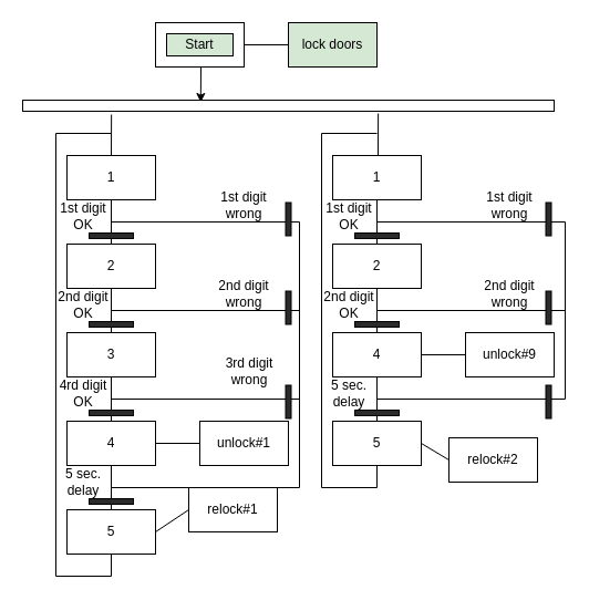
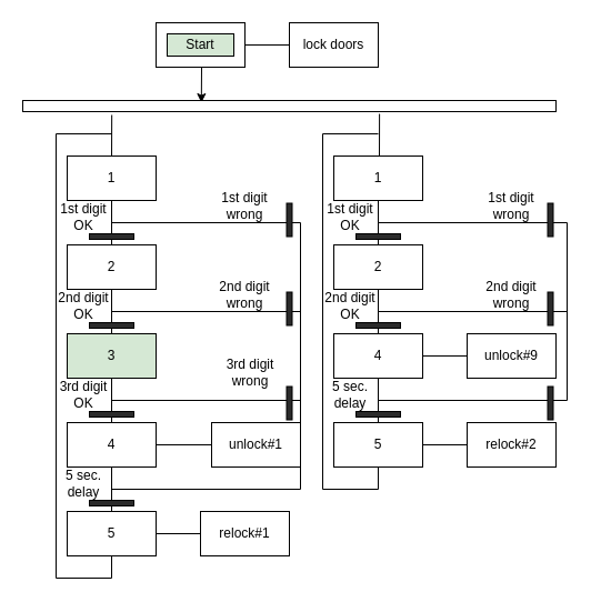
  <mxCell id="0" />
  <mxCell id="1" parent="0" />
  <mxCell id="2" value="" style="rounded=0;whiteSpace=wrap;html=1;" vertex="1" parent="1"><mxGeometry x="140" y="20" width="80" height="40" as="geometry" /></mxCell>
  <mxCell id="3" style="edgeStyle=orthogonalEdgeStyle;rounded=0;orthogonalLoop=1;jettySize=auto;html=1;entryX=0.335;entryY=0.2;entryDx=0;entryDy=0;entryPerimeter=0;" edge="1" parent="1" target="6"><mxGeometry relative="1" as="geometry"><mxPoint x="181" y="60" as="sourcePoint" /></mxGeometry></mxCell>
  <mxCell id="4" value="Start" style="rounded=0;whiteSpace=wrap;html=1;fillColor=#d5e8d4;" vertex="1" parent="1"><mxGeometry x="150" y="30" width="60" height="20" as="geometry" /></mxCell>
- <mxCell id="5" value="lock doors" style="rounded=0;whiteSpace=wrap;html=1;fillColor=#d5e8d4;" vertex="1" parent="1"><mxGeometry x="260" y="20" width="80" height="40" as="geometry" /></mxCell>
+ <mxCell id="5" value="lock doors" style="rounded=0;whiteSpace=wrap;html=1;" vertex="1" parent="1"><mxGeometry x="260" y="20" width="80" height="40" as="geometry" /></mxCell>
  <mxCell id="6" value="" style="rounded=0;whiteSpace=wrap;html=1;" vertex="1" parent="1"><mxGeometry x="20" y="90" width="480" height="10" as="geometry" /></mxCell>
  <mxCell id="7" value="" style="endArrow=none;html=1;rounded=0;exitX=1;exitY=0.5;exitDx=0;exitDy=0;entryX=0;entryY=0.5;entryDx=0;entryDy=0;" edge="1" parent="1" source="2" target="5"><mxGeometry width="50" height="50" relative="1" as="geometry"><mxPoint x="370" y="70" as="sourcePoint" /><mxPoint x="420" y="20" as="targetPoint" /></mxGeometry></mxCell>
  <mxCell id="8" value="1" style="rounded=0;whiteSpace=wrap;html=1;" vertex="1" parent="1"><mxGeometry x="60" y="140" width="80" height="40" as="geometry" /></mxCell>
  <mxCell id="9" value="1" style="rounded=0;whiteSpace=wrap;html=1;" vertex="1" parent="1"><mxGeometry x="300" y="140" width="80" height="40" as="geometry" /></mxCell>
  <mxCell id="10" value="2" style="rounded=0;whiteSpace=wrap;html=1;" vertex="1" parent="1"><mxGeometry x="60" y="220" width="80" height="40" as="geometry" /></mxCell>
  <mxCell id="11" value="2" style="rounded=0;whiteSpace=wrap;html=1;" vertex="1" parent="1"><mxGeometry x="300" y="220" width="80" height="40" as="geometry" /></mxCell>
- <mxCell id="12" value="3" style="rounded=0;whiteSpace=wrap;html=1;" vertex="1" parent="1"><mxGeometry x="60" y="300" width="80" height="40" as="geometry" /></mxCell>
+ <mxCell id="12" value="3" style="rounded=0;whiteSpace=wrap;html=1;fillColor=#d5e8d4;" vertex="1" parent="1"><mxGeometry x="60" y="300" width="80" height="40" as="geometry" /></mxCell>
  <mxCell id="13" value="4" style="rounded=0;whiteSpace=wrap;html=1;" vertex="1" parent="1"><mxGeometry x="60" y="380" width="80" height="40" as="geometry" /></mxCell>
  <mxCell id="14" value="5" style="rounded=0;whiteSpace=wrap;html=1;" vertex="1" parent="1"><mxGeometry x="60" y="460" width="80" height="40" as="geometry" /></mxCell>
  <mxCell id="15" value="4" style="rounded=0;whiteSpace=wrap;html=1;" vertex="1" parent="1"><mxGeometry x="300" y="300" width="80" height="40" as="geometry" /></mxCell>
  <mxCell id="16" value="5" style="rounded=0;whiteSpace=wrap;html=1;" vertex="1" parent="1"><mxGeometry x="300" y="380" width="80" height="40" as="geometry" /></mxCell>
- <mxCell id="17" value="unlock#1" style="rounded=0;whiteSpace=wrap;html=1;" vertex="1" parent="1"><mxGeometry x="180" y="380" width="80" height="40" as="geometry" /></mxCell>
- <mxCell id="18" value="relock#1" style="rounded=0;whiteSpace=wrap;html=1;" vertex="1" parent="1"><mxGeometry x="170" y="440" width="80" height="40" as="geometry" /></mxCell>
- <mxCell id="19" value="relock#2" style="rounded=0;whiteSpace=wrap;html=1;" vertex="1" parent="1"><mxGeometry x="405" y="395" width="80" height="40" as="geometry" /></mxCell>
+ <mxCell id="17" value="unlock#1" style="rounded=0;whiteSpace=wrap;html=1;" vertex="1" parent="1"><mxGeometry x="190" y="380" width="80" height="40" as="geometry" /></mxCell>
+ <mxCell id="18" value="relock#1" style="rounded=0;whiteSpace=wrap;html=1;" vertex="1" parent="1"><mxGeometry x="180" y="460" width="80" height="40" as="geometry" /></mxCell>
+ <mxCell id="19" value="relock#2" style="rounded=0;whiteSpace=wrap;html=1;" vertex="1" parent="1"><mxGeometry x="420" y="380" width="80" height="40" as="geometry" /></mxCell>
  <mxCell id="20" value="unlock#9" style="rounded=0;whiteSpace=wrap;html=1;" vertex="1" parent="1"><mxGeometry x="420" y="300" width="80" height="40" as="geometry" /></mxCell>
  <mxCell id="21" value="" style="endArrow=none;html=1;rounded=0;entryX=0;entryY=0.5;entryDx=0;entryDy=0;exitX=1;exitY=0.5;exitDx=0;exitDy=0;" edge="1" parent="1" source="13" target="17"><mxGeometry width="50" height="50" relative="1" as="geometry"><mxPoint x="-30" y="390" as="sourcePoint" /><mxPoint x="20" y="340" as="targetPoint" /></mxGeometry></mxCell>
  <mxCell id="22" value="" style="endArrow=none;html=1;rounded=0;entryX=0;entryY=0.5;entryDx=0;entryDy=0;exitX=1;exitY=0.5;exitDx=0;exitDy=0;" edge="1" parent="1" source="14" target="18"><mxGeometry width="50" height="50" relative="1" as="geometry"><mxPoint x="-40" y="450" as="sourcePoint" /><mxPoint x="10" y="400" as="targetPoint" /></mxGeometry></mxCell>
  <mxCell id="23" value="" style="endArrow=none;html=1;rounded=0;exitX=1;exitY=0.5;exitDx=0;exitDy=0;entryX=0;entryY=0.5;entryDx=0;entryDy=0;" edge="1" parent="1" source="15" target="20"><mxGeometry width="50" height="50" relative="1" as="geometry"><mxPoint x="430" y="260" as="sourcePoint" /><mxPoint x="480" y="210" as="targetPoint" /></mxGeometry></mxCell>
  <mxCell id="24" value="" style="endArrow=none;html=1;rounded=0;exitX=1;exitY=0.5;exitDx=0;exitDy=0;entryX=0;entryY=0.5;entryDx=0;entryDy=0;" edge="1" parent="1" source="16" target="19"><mxGeometry width="50" height="50" relative="1" as="geometry"><mxPoint x="370" y="360" as="sourcePoint" /><mxPoint x="420" y="310" as="targetPoint" /></mxGeometry></mxCell>
  <mxCell id="25" value="" style="endArrow=none;html=1;rounded=0;entryX=0.5;entryY=0;entryDx=0;entryDy=0;exitX=0.167;exitY=1.3;exitDx=0;exitDy=0;exitPerimeter=0;" edge="1" parent="1" source="6" target="8"><mxGeometry width="50" height="50" relative="1" as="geometry"><mxPoint x="-90" y="180" as="sourcePoint" /><mxPoint x="-40" y="130" as="targetPoint" /></mxGeometry></mxCell>
  <mxCell id="26" value="" style="endArrow=none;html=1;rounded=0;entryX=0.5;entryY=1;entryDx=0;entryDy=0;" edge="1" parent="1" target="8"><mxGeometry width="50" height="50" relative="1" as="geometry"><mxPoint x="100" y="220" as="sourcePoint" /><mxPoint x="-30" y="210" as="targetPoint" /></mxGeometry></mxCell>
  <mxCell id="27" value="" style="endArrow=none;html=1;rounded=0;entryX=0.5;entryY=1;entryDx=0;entryDy=0;exitX=0.5;exitY=0;exitDx=0;exitDy=0;" edge="1" parent="1" source="12" target="10"><mxGeometry width="50" height="50" relative="1" as="geometry"><mxPoint x="-90" y="340" as="sourcePoint" /><mxPoint x="-40" y="290" as="targetPoint" /></mxGeometry></mxCell>
  <mxCell id="28" value="" style="endArrow=none;html=1;rounded=0;entryX=0.5;entryY=1;entryDx=0;entryDy=0;exitX=0.5;exitY=0;exitDx=0;exitDy=0;" edge="1" parent="1" source="13" target="12"><mxGeometry width="50" height="50" relative="1" as="geometry"><mxPoint x="-100" y="370" as="sourcePoint" /><mxPoint x="-50" y="320" as="targetPoint" /></mxGeometry></mxCell>
  <mxCell id="29" value="" style="endArrow=none;html=1;rounded=0;entryX=0.5;entryY=1;entryDx=0;entryDy=0;exitX=0.5;exitY=0;exitDx=0;exitDy=0;" edge="1" parent="1" source="14" target="13"><mxGeometry width="50" height="50" relative="1" as="geometry"><mxPoint x="-60" y="500" as="sourcePoint" /><mxPoint x="-10" y="450" as="targetPoint" /></mxGeometry></mxCell>
  <mxCell id="30" value="" style="endArrow=none;html=1;rounded=0;entryX=0.5;entryY=1;entryDx=0;entryDy=0;" edge="1" parent="1" target="14"><mxGeometry width="50" height="50" relative="1" as="geometry"><mxPoint x="100" y="120" as="sourcePoint" /><mxPoint x="70" y="600" as="targetPoint" /><Array as="points"><mxPoint x="50" y="120" /><mxPoint x="50" y="520" /><mxPoint x="100" y="520" /></Array></mxGeometry></mxCell>
  <mxCell id="31" value="" style="endArrow=none;html=1;rounded=0;entryX=0.5;entryY=1;entryDx=0;entryDy=0;exitX=0.5;exitY=0;exitDx=0;exitDy=0;" edge="1" parent="1" source="16" target="15"><mxGeometry width="50" height="50" relative="1" as="geometry"><mxPoint x="240" y="650" as="sourcePoint" /><mxPoint x="290" y="600" as="targetPoint" /></mxGeometry></mxCell>
  <mxCell id="32" value="" style="endArrow=none;html=1;rounded=0;entryX=0.5;entryY=1;entryDx=0;entryDy=0;exitX=0.5;exitY=0;exitDx=0;exitDy=0;" edge="1" parent="1" source="15" target="11"><mxGeometry width="50" height="50" relative="1" as="geometry"><mxPoint x="570" y="590" as="sourcePoint" /><mxPoint x="620" y="540" as="targetPoint" /></mxGeometry></mxCell>
  <mxCell id="33" value="" style="endArrow=none;html=1;rounded=0;entryX=0.5;entryY=1;entryDx=0;entryDy=0;exitX=0.5;exitY=0;exitDx=0;exitDy=0;" edge="1" parent="1" source="11" target="9"><mxGeometry width="50" height="50" relative="1" as="geometry"><mxPoint x="410" y="620" as="sourcePoint" /><mxPoint x="460" y="570" as="targetPoint" /></mxGeometry></mxCell>
  <mxCell id="34" value="" style="endArrow=none;html=1;rounded=0;entryX=0.669;entryY=1.2;entryDx=0;entryDy=0;entryPerimeter=0;" edge="1" parent="1" target="6"><mxGeometry width="50" height="50" relative="1" as="geometry"><mxPoint x="341" y="140" as="sourcePoint" /><mxPoint x="370" y="510" as="targetPoint" /></mxGeometry></mxCell>
  <mxCell id="35" value="" style="endArrow=none;html=1;rounded=0;entryX=0.5;entryY=1;entryDx=0;entryDy=0;" edge="1" parent="1" target="16"><mxGeometry width="50" height="50" relative="1" as="geometry"><mxPoint x="340" y="120" as="sourcePoint" /><mxPoint x="340" y="560" as="targetPoint" /><Array as="points"><mxPoint x="290" y="120" /><mxPoint x="290" y="440" /><mxPoint x="340" y="440" /></Array></mxGeometry></mxCell>
  <mxCell id="36" value="" style="endArrow=none;html=1;rounded=0;" edge="1" parent="1"><mxGeometry width="50" height="50" relative="1" as="geometry"><mxPoint x="100" y="440" as="sourcePoint" /><mxPoint x="100" y="200" as="targetPoint" /><Array as="points"><mxPoint x="270" y="440" /><mxPoint x="270" y="200" /></Array></mxGeometry></mxCell>
  <mxCell id="37" value="" style="endArrow=none;html=1;rounded=0;" edge="1" parent="1"><mxGeometry width="50" height="50" relative="1" as="geometry"><mxPoint x="100" y="280" as="sourcePoint" /><mxPoint x="270" y="280" as="targetPoint" /></mxGeometry></mxCell>
  <mxCell id="38" value="" style="endArrow=none;html=1;rounded=0;" edge="1" parent="1"><mxGeometry width="50" height="50" relative="1" as="geometry"><mxPoint x="100" y="360" as="sourcePoint" /><mxPoint x="270" y="360" as="targetPoint" /></mxGeometry></mxCell>
  <mxCell id="39" value="" style="rounded=0;whiteSpace=wrap;html=1;fillStyle=solid;fillColor=#2B2B2B;" vertex="1" parent="1"><mxGeometry x="80" y="210" width="40" height="5" as="geometry" /></mxCell>
  <mxCell id="40" value="" style="rounded=0;whiteSpace=wrap;html=1;fillStyle=solid;fillColor=#2B2B2B;" vertex="1" parent="1"><mxGeometry x="80" y="290" width="40" height="5" as="geometry" /></mxCell>
  <mxCell id="41" value="" style="rounded=0;whiteSpace=wrap;html=1;fillStyle=solid;fillColor=#2B2B2B;" vertex="1" parent="1"><mxGeometry x="80" y="370" width="40" height="5" as="geometry" /></mxCell>
  <mxCell id="42" value="" style="rounded=0;whiteSpace=wrap;html=1;fillStyle=solid;fillColor=#2B2B2B;" vertex="1" parent="1"><mxGeometry x="80" y="450" width="40" height="5" as="geometry" /></mxCell>
  <mxCell id="43" value="" style="rounded=0;whiteSpace=wrap;html=1;fillStyle=solid;fillColor=#2B2B2B;rotation=-90;" vertex="1" parent="1"><mxGeometry x="245" y="195" width="30" height="5" as="geometry" /></mxCell>
  <mxCell id="44" value="" style="rounded=0;whiteSpace=wrap;html=1;fillStyle=solid;fillColor=#2B2B2B;rotation=-90;" vertex="1" parent="1"><mxGeometry x="245" y="275" width="30" height="5" as="geometry" /></mxCell>
  <mxCell id="45" value="" style="rounded=0;whiteSpace=wrap;html=1;fillStyle=solid;fillColor=#2B2B2B;rotation=-90;" vertex="1" parent="1"><mxGeometry x="245" y="360" width="30" height="5" as="geometry" /></mxCell>
  <mxCell id="46" value="" style="endArrow=none;html=1;rounded=0;" edge="1" parent="1"><mxGeometry width="50" height="50" relative="1" as="geometry"><mxPoint x="340" y="360" as="sourcePoint" /><mxPoint x="340" y="200" as="targetPoint" /><Array as="points"><mxPoint x="510" y="360" /><mxPoint x="510" y="200" /></Array></mxGeometry></mxCell>
  <mxCell id="47" value="" style="endArrow=none;html=1;rounded=0;" edge="1" parent="1"><mxGeometry width="50" height="50" relative="1" as="geometry"><mxPoint x="340" y="280" as="sourcePoint" /><mxPoint x="510" y="280" as="targetPoint" /></mxGeometry></mxCell>
  <mxCell id="48" value="" style="rounded=0;whiteSpace=wrap;html=1;fillStyle=solid;fillColor=#2B2B2B;rotation=-90;" vertex="1" parent="1"><mxGeometry x="480" y="195" width="30" height="5" as="geometry" /></mxCell>
  <mxCell id="49" value="" style="rounded=0;whiteSpace=wrap;html=1;fillStyle=solid;fillColor=#2B2B2B;rotation=-90;" vertex="1" parent="1"><mxGeometry x="480" y="275" width="30" height="5" as="geometry" /></mxCell>
  <mxCell id="50" value="" style="rounded=0;whiteSpace=wrap;html=1;fillStyle=solid;fillColor=#2B2B2B;rotation=-90;" vertex="1" parent="1"><mxGeometry x="480" y="360" width="30" height="5" as="geometry" /></mxCell>
  <mxCell id="51" value="" style="rounded=0;whiteSpace=wrap;html=1;fillStyle=solid;fillColor=#2B2B2B;" vertex="1" parent="1"><mxGeometry x="320" y="210" width="40" height="5" as="geometry" /></mxCell>
  <mxCell id="52" value="" style="rounded=0;whiteSpace=wrap;html=1;fillStyle=solid;fillColor=#2B2B2B;" vertex="1" parent="1"><mxGeometry x="320" y="290" width="40" height="5" as="geometry" /></mxCell>
  <mxCell id="53" value="" style="rounded=0;whiteSpace=wrap;html=1;fillStyle=solid;fillColor=#2B2B2B;" vertex="1" parent="1"><mxGeometry x="320" y="370" width="40" height="5" as="geometry" /></mxCell>
  <mxCell id="54" value="1st digit OK" style="text;html=1;strokeColor=none;fillColor=none;align=center;verticalAlign=middle;whiteSpace=wrap;rounded=0;fillStyle=solid;" vertex="1" parent="1"><mxGeometry x="50" y="180" width="50" height="30" as="geometry" /></mxCell>
  <mxCell id="55" value="2nd digit OK" style="text;html=1;strokeColor=none;fillColor=none;align=center;verticalAlign=middle;whiteSpace=wrap;rounded=0;fillStyle=solid;" vertex="1" parent="1"><mxGeometry x="50" y="260" width="50" height="30" as="geometry" /></mxCell>
- <mxCell id="56" value="4rd digit OK" style="text;html=1;strokeColor=none;fillColor=none;align=center;verticalAlign=middle;whiteSpace=wrap;rounded=0;fillStyle=solid;" vertex="1" parent="1"><mxGeometry x="50" y="340" width="50" height="30" as="geometry" /></mxCell>
+ <mxCell id="56" value="3rd digit OK" style="text;html=1;strokeColor=none;fillColor=none;align=center;verticalAlign=middle;whiteSpace=wrap;rounded=0;fillStyle=solid;" vertex="1" parent="1"><mxGeometry x="50" y="340" width="50" height="30" as="geometry" /></mxCell>
  <mxCell id="57" value="5 sec. delay" style="text;html=1;strokeColor=none;fillColor=none;align=center;verticalAlign=middle;whiteSpace=wrap;rounded=0;fillStyle=solid;" vertex="1" parent="1"><mxGeometry x="50" y="420" width="50" height="30" as="geometry" /></mxCell>
  <mxCell id="58" value="5 sec. delay" style="text;html=1;strokeColor=none;fillColor=none;align=center;verticalAlign=middle;whiteSpace=wrap;rounded=0;fillStyle=solid;" vertex="1" parent="1"><mxGeometry x="290" y="340" width="50" height="30" as="geometry" /></mxCell>
  <mxCell id="59" value="1st digit OK" style="text;html=1;strokeColor=none;fillColor=none;align=center;verticalAlign=middle;whiteSpace=wrap;rounded=0;fillStyle=solid;" vertex="1" parent="1"><mxGeometry x="290" y="180" width="50" height="30" as="geometry" /></mxCell>
  <mxCell id="60" value="2nd digit OK" style="text;html=1;strokeColor=none;fillColor=none;align=center;verticalAlign=middle;whiteSpace=wrap;rounded=0;fillStyle=solid;" vertex="1" parent="1"><mxGeometry x="290" y="260" width="50" height="30" as="geometry" /></mxCell>
  <mxCell id="61" value="1st digit wrong" style="text;html=1;strokeColor=none;fillColor=none;align=center;verticalAlign=middle;whiteSpace=wrap;rounded=0;fillStyle=solid;" vertex="1" parent="1"><mxGeometry x="190" y="170" width="60" height="30" as="geometry" /></mxCell>
  <mxCell id="62" value="2nd digit wrong" style="text;html=1;strokeColor=none;fillColor=none;align=center;verticalAlign=middle;whiteSpace=wrap;rounded=0;fillStyle=solid;" vertex="1" parent="1"><mxGeometry x="190" y="250" width="60" height="30" as="geometry" /></mxCell>
  <mxCell id="63" value="3rd digit wrong" style="text;html=1;strokeColor=none;fillColor=none;align=center;verticalAlign=middle;whiteSpace=wrap;rounded=0;fillStyle=solid;" vertex="1" parent="1"><mxGeometry x="195" y="320" width="60" height="30" as="geometry" /></mxCell>
  <mxCell id="64" value="1st digit wrong" style="text;html=1;strokeColor=none;fillColor=none;align=center;verticalAlign=middle;whiteSpace=wrap;rounded=0;fillStyle=solid;" vertex="1" parent="1"><mxGeometry x="430" y="170" width="60" height="30" as="geometry" /></mxCell>
  <mxCell id="65" value="2nd digit wrong" style="text;html=1;strokeColor=none;fillColor=none;align=center;verticalAlign=middle;whiteSpace=wrap;rounded=0;fillStyle=solid;" vertex="1" parent="1"><mxGeometry x="430" y="250" width="60" height="30" as="geometry" /></mxCell>
